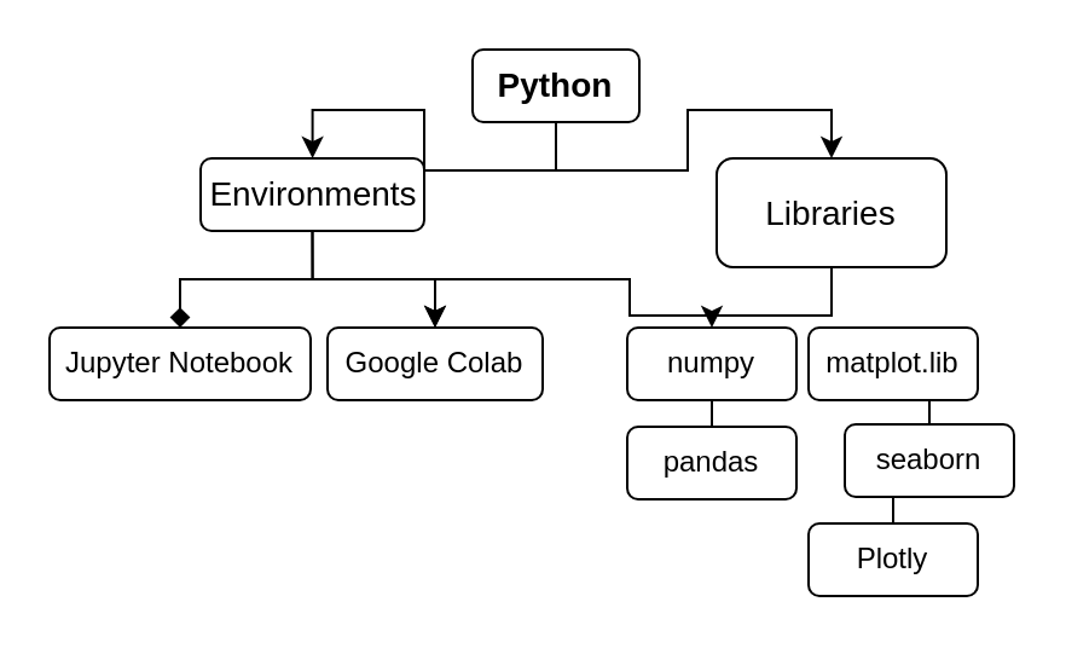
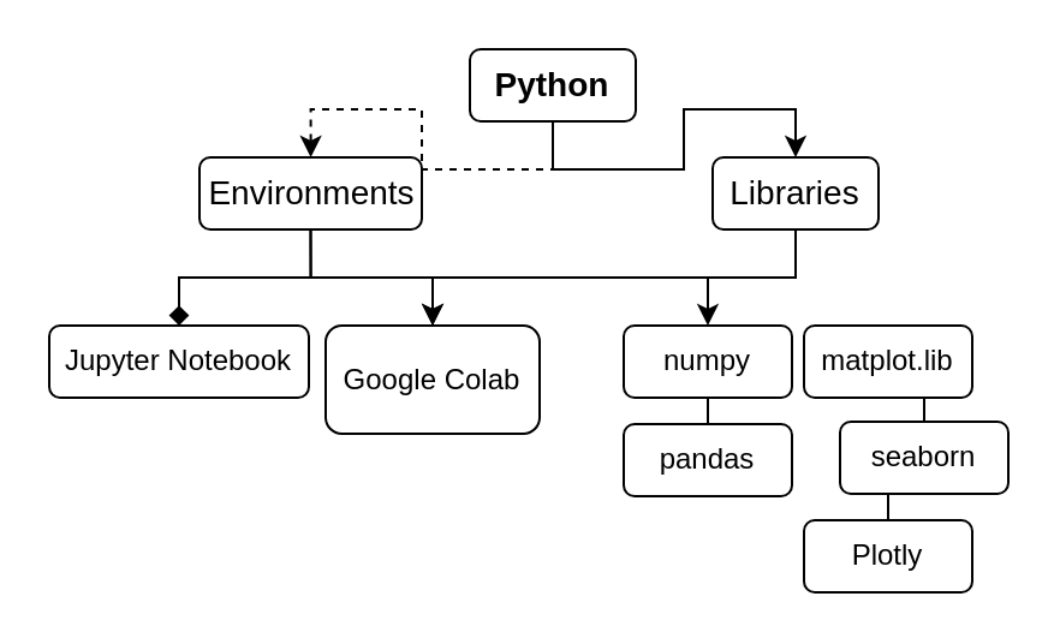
  <mxCell id="0" />
  <mxCell id="1" parent="0" />
  <mxCell id="2" value="Jupyter Notebook" style="rounded=1;whiteSpace=wrap;html=1;" vertex="1" parent="1"><mxGeometry x="20" y="135" width="108" height="30" as="geometry" /></mxCell>
- <mxCell id="3" value="Google Colab" style="rounded=1;whiteSpace=wrap;html=1;" vertex="1" parent="1"><mxGeometry x="135" y="135" width="89" height="30" as="geometry" /></mxCell>
+ <mxCell id="3" value="Google Colab" style="rounded=1;whiteSpace=wrap;html=1;" vertex="1" parent="1"><mxGeometry x="135" y="135" width="89" height="45" as="geometry" /></mxCell>
  <mxCell id="4" style="edgeStyle=orthogonalEdgeStyle;rounded=0;orthogonalLoop=1;jettySize=auto;html=1;exitX=0.5;exitY=1;exitDx=0;exitDy=0;entryX=0.5;entryY=0;entryDx=0;entryDy=0;endArrow=none;endFill=0;" edge="1" parent="1" source="5" target="10"><mxGeometry relative="1" as="geometry" /></mxCell>
  <mxCell id="5" value="numpy" style="rounded=1;whiteSpace=wrap;html=1;" vertex="1" parent="1"><mxGeometry x="259" y="135" width="70" height="30" as="geometry" /></mxCell>
  <mxCell id="6" style="edgeStyle=orthogonalEdgeStyle;rounded=0;orthogonalLoop=1;jettySize=auto;html=1;exitX=0.5;exitY=1;exitDx=0;exitDy=0;entryX=0.5;entryY=0;entryDx=0;entryDy=0;endArrow=none;endFill=0;" edge="1" parent="1" source="7" target="9"><mxGeometry relative="1" as="geometry" /></mxCell>
  <mxCell id="7" value="matplot.lib" style="rounded=1;whiteSpace=wrap;html=1;" vertex="1" parent="1"><mxGeometry x="334" y="135" width="70" height="30" as="geometry" /></mxCell>
  <mxCell id="8" style="edgeStyle=orthogonalEdgeStyle;rounded=0;orthogonalLoop=1;jettySize=auto;html=1;exitX=0.5;exitY=1;exitDx=0;exitDy=0;entryX=0.5;entryY=0;entryDx=0;entryDy=0;endArrow=none;endFill=0;" edge="1" parent="1" source="9" target="11"><mxGeometry relative="1" as="geometry" /></mxCell>
  <mxCell id="9" value="seaborn" style="rounded=1;whiteSpace=wrap;html=1;" vertex="1" parent="1"><mxGeometry x="349" y="175" width="70" height="30" as="geometry" /></mxCell>
  <mxCell id="10" value="pandas" style="rounded=1;whiteSpace=wrap;html=1;" vertex="1" parent="1"><mxGeometry x="259" y="176" width="70" height="30" as="geometry" /></mxCell>
  <mxCell id="11" value="Plotly" style="rounded=1;whiteSpace=wrap;html=1;" vertex="1" parent="1"><mxGeometry x="334" y="216" width="70" height="30" as="geometry" /></mxCell>
  <mxCell id="12" style="edgeStyle=orthogonalEdgeStyle;rounded=0;orthogonalLoop=1;jettySize=auto;html=1;exitX=0.5;exitY=1;exitDx=0;exitDy=0;entryX=0.5;entryY=0;entryDx=0;entryDy=0;endArrow=diamond;" edge="1" parent="1" source="14" target="2"><mxGeometry relative="1" as="geometry" /></mxCell>
  <mxCell id="13" style="edgeStyle=orthogonalEdgeStyle;rounded=0;orthogonalLoop=1;jettySize=auto;html=1;exitX=0.5;exitY=1;exitDx=0;exitDy=0;entryX=0.5;entryY=0;entryDx=0;entryDy=0;" edge="1" parent="1" source="14" target="3"><mxGeometry relative="1" as="geometry" /></mxCell>
  <mxCell id="14" value="&lt;font style=&quot;font-size: 14px;&quot;&gt;Environments&lt;/font&gt;" style="rounded=1;whiteSpace=wrap;html=1;" vertex="1" parent="1"><mxGeometry x="82.5" y="65" width="92.5" height="30" as="geometry" /></mxCell>
  <mxCell id="15" style="edgeStyle=orthogonalEdgeStyle;rounded=0;orthogonalLoop=1;jettySize=auto;html=1;exitX=0.5;exitY=1;exitDx=0;exitDy=0;entryX=0.5;entryY=0;entryDx=0;entryDy=0;" edge="1" parent="1" source="17" target="5"><mxGeometry relative="1" as="geometry" /></mxCell>
  <mxCell id="16" style="edgeStyle=orthogonalEdgeStyle;rounded=0;orthogonalLoop=1;jettySize=auto;html=1;exitX=0.5;exitY=1;exitDx=0;exitDy=0;" edge="1" parent="1" source="17" target="3"><mxGeometry relative="1" as="geometry" /></mxCell>
- <mxCell id="17" value="&lt;font style=&quot;font-size: 14px;&quot;&gt;Libraries&lt;/font&gt;" style="rounded=1;whiteSpace=wrap;html=1;" vertex="1" parent="1"><mxGeometry x="296" y="65" width="95" height="45" as="geometry" /></mxCell>
- <mxCell id="18" style="edgeStyle=orthogonalEdgeStyle;rounded=0;orthogonalLoop=1;jettySize=auto;html=1;exitX=0.5;exitY=1;exitDx=0;exitDy=0;" edge="1" parent="1" source="20" target="14"><mxGeometry relative="1" as="geometry" /></mxCell>
+ <mxCell id="17" value="&lt;font style=&quot;font-size: 14px;&quot;&gt;Libraries&lt;/font&gt;" style="rounded=1;whiteSpace=wrap;html=1;" vertex="1" parent="1"><mxGeometry x="296" y="65" width="69" height="30" as="geometry" /></mxCell>
+ <mxCell id="18" style="edgeStyle=orthogonalEdgeStyle;rounded=0;orthogonalLoop=1;jettySize=auto;html=1;exitX=0.5;exitY=1;exitDx=0;exitDy=0;dashed=1;" edge="1" parent="1" source="20" target="14"><mxGeometry relative="1" as="geometry" /></mxCell>
  <mxCell id="19" style="edgeStyle=orthogonalEdgeStyle;rounded=0;orthogonalLoop=1;jettySize=auto;html=1;exitX=0.5;exitY=1;exitDx=0;exitDy=0;entryX=0.5;entryY=0;entryDx=0;entryDy=0;" edge="1" parent="1" source="20" target="17"><mxGeometry relative="1" as="geometry" /></mxCell>
  <mxCell id="20" value="&lt;b&gt;&lt;font style=&quot;font-size: 14px;&quot;&gt;Python&lt;/font&gt;&lt;/b&gt;" style="rounded=1;whiteSpace=wrap;html=1;" vertex="1" parent="1"><mxGeometry x="195" y="20" width="69" height="30" as="geometry" /></mxCell>
